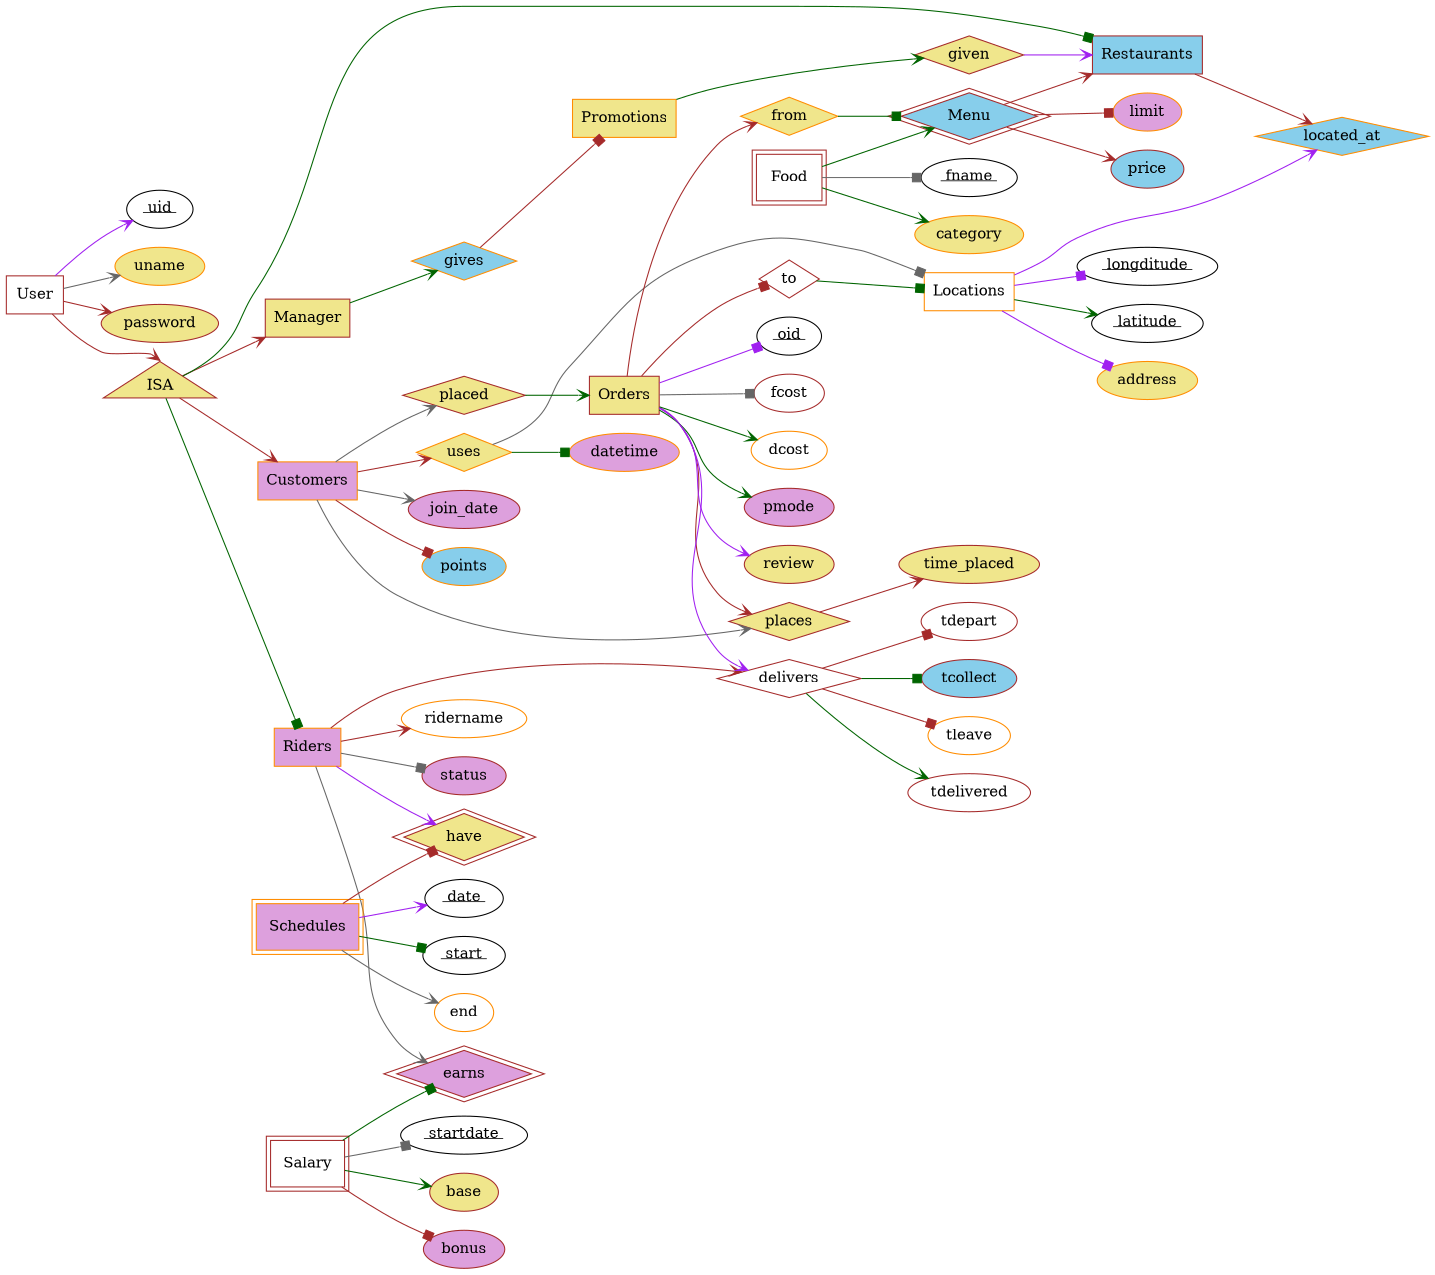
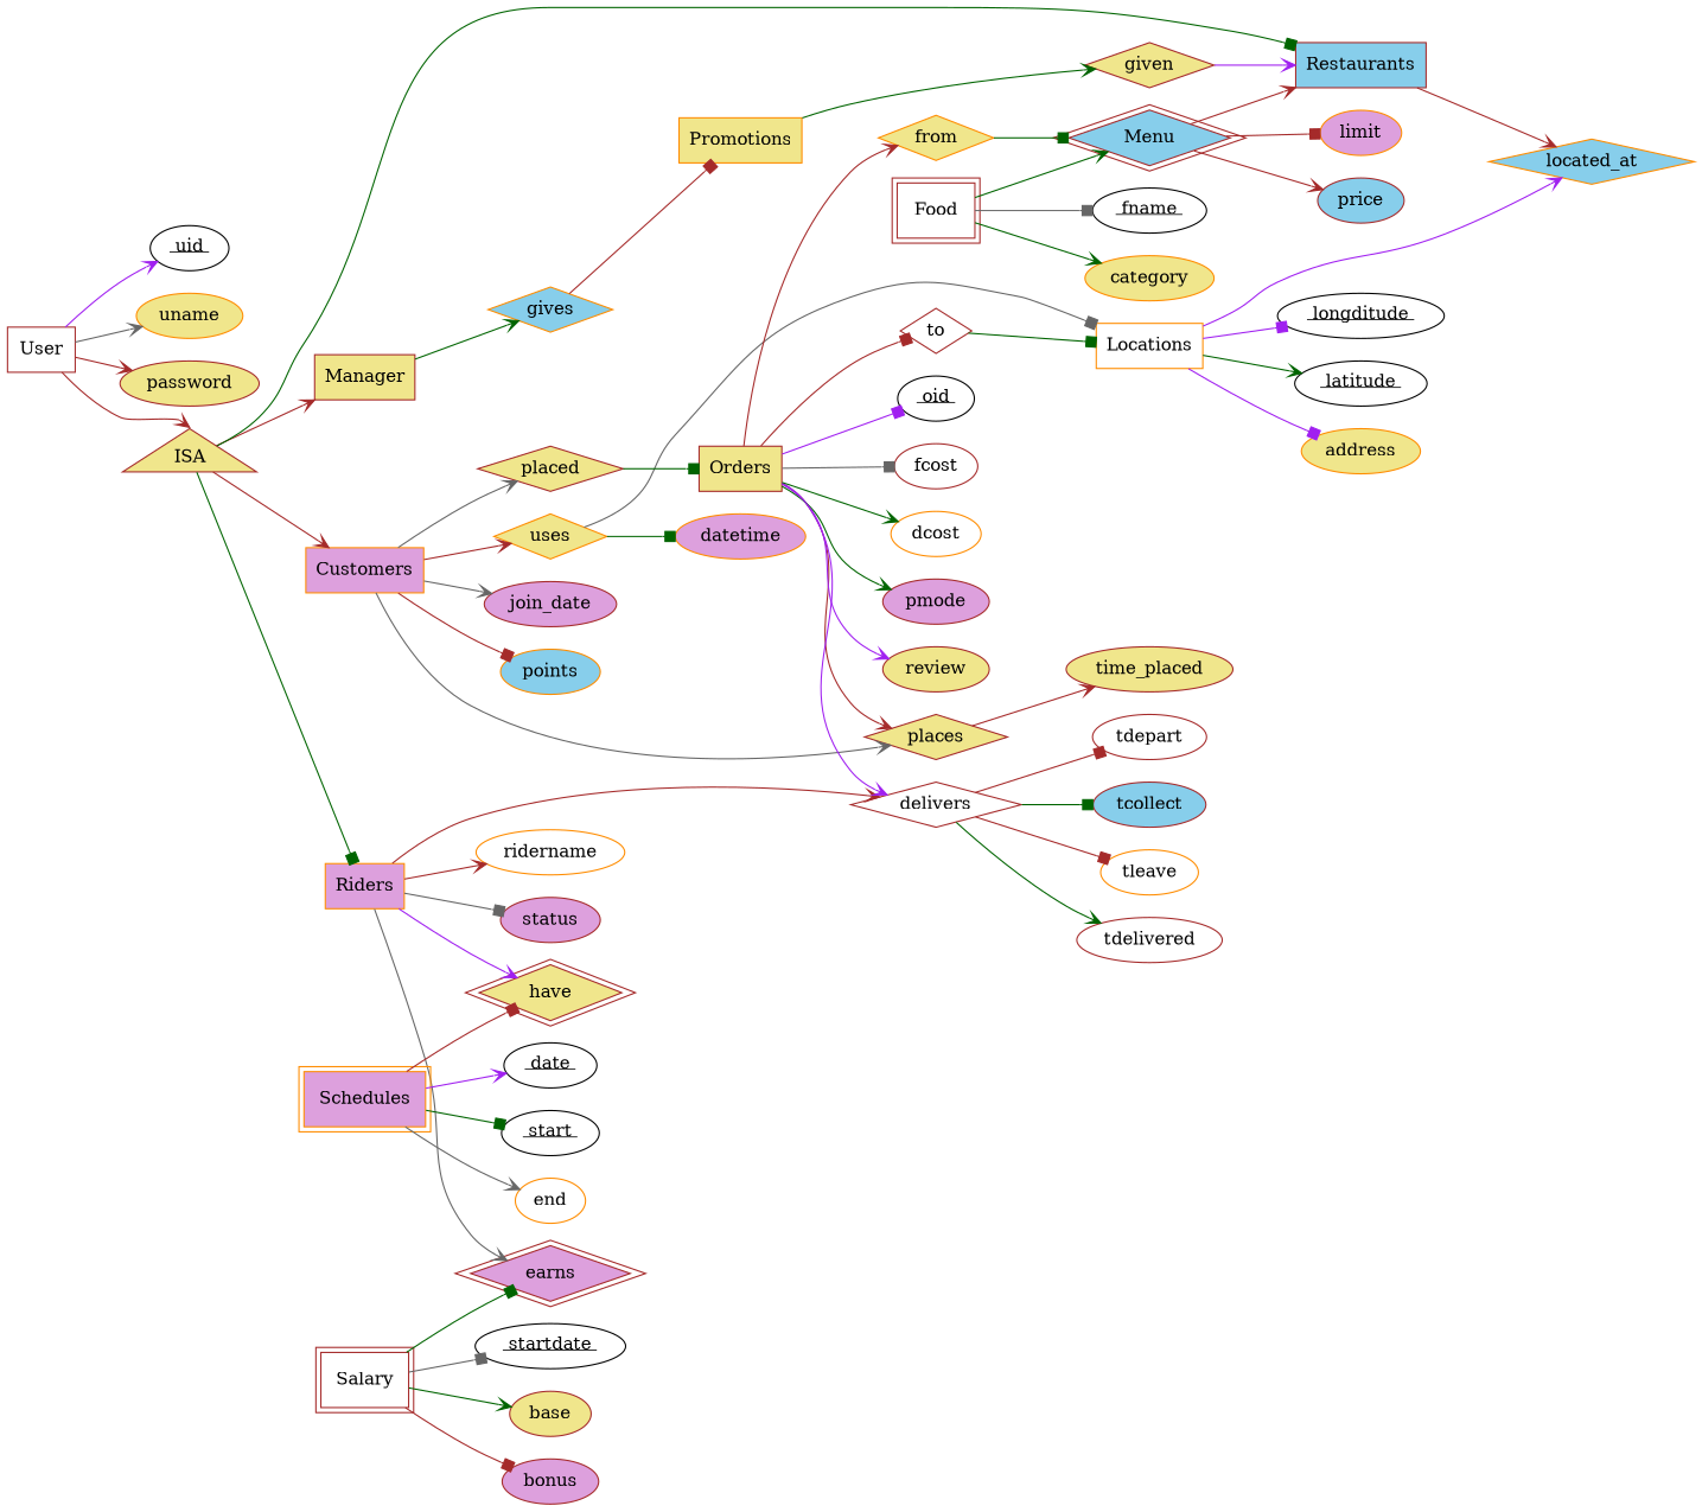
  digraph {
    rankdir=LR
    node [color=brown fillcolor=khaki style=filled]
    edge [arrowhead=vee color=brown]
    User [fillcolor=white shape=box]
    n2 [label=<<u> uid </u>> color="" fillcolor="" style=""]
    uname [color=darkorange]
    password
    ISA [shape=triangle]
    Manager [shape=box]
    Restaurants [fillcolor=skyblue shape=box]
    Customers [color=darkorange fillcolor=plum shape=box]
    Riders [color=darkorange fillcolor=plum shape=box]
    gives [color=darkorange fillcolor=skyblue shape=diamond]
    located_at [color=darkorange fillcolor=skyblue shape=diamond]
    join_date [fillcolor=plum]
    points [color=darkorange fillcolor=skyblue]
    uses [color=darkorange shape=diamond]
    placed [shape=diamond]
    places [shape=diamond]
    delivers [fillcolor=white shape=diamond]
    ridername [color=darkorange fillcolor=white]
    status [fillcolor=plum]
    have [peripheries=2 shape=diamond]
    earns [fillcolor=plum peripheries=2 shape=diamond]
    Promotions [color=darkorange shape=box]
    given [shape=diamond]
    Menu [fillcolor=skyblue peripheries=2 shape=diamond]
    limit [color=darkorange fillcolor=plum]
    price [fillcolor=skyblue]
    Food [fillcolor=white peripheries=2 shape=box]
    n28 [label=<<u> fname </u>> color="" fillcolor="" style=""]
    category [color=darkorange]
    Locations [color=darkorange fillcolor=white shape=box]
    n31 [label=<<u> longditude </u>> color="" fillcolor="" style=""]
    n32 [label=<<u> latitude </u>> color="" fillcolor="" style=""]
    address [color=darkorange]
    datetime [color=darkorange fillcolor=plum]
    Orders [shape=box]
    time_placed
    n37 [label=<<u> oid </u>> color="" fillcolor="" style=""]
    fcost [fillcolor=white]
    dcost [color=darkorange fillcolor=white]
    pmode [fillcolor=plum]
    review
    from [color=darkorange shape=diamond]
    to [fillcolor=white shape=diamond]
    tdepart [fillcolor=white]
    tcollect [fillcolor=skyblue]
    tleave [color=darkorange fillcolor=white]
    tdelivered [fillcolor=white]
    Schedules [color=darkorange fillcolor=plum peripheries=2 shape=box]
    n49 [label=<<u> date </u>> color="" fillcolor="" style=""]
    n50 [label=<<u> start </u>> color="" fillcolor="" style=""]
    end [color=darkorange fillcolor=white]
    Salary [fillcolor=white peripheries=2 shape=box]
    n53 [label=<<u> startdate </u>> color="" fillcolor="" style=""]
    base
    bonus [fillcolor=plum]
    User -> n2 [color=purple]
    User -> uname [color=gray40]
    User -> password
    User -> ISA [headport=n]
    ISA -> Manager
    ISA -> Restaurants [arrowhead=box color=darkgreen]
    ISA -> Customers
    ISA -> Riders [arrowhead=box color=darkgreen]
    Manager -> gives [color=darkgreen]
    Restaurants -> located_at
    Customers -> join_date [color=gray40]
    Customers -> points [arrowhead=box]
    Customers -> uses
    Customers -> placed [color=gray40]
    Customers -> places [color=gray40]
    Riders -> delivers
    Riders -> ridername
    Riders -> status [arrowhead=box color=gray40]
    Riders -> have [color=purple]
    Riders -> earns [color=gray40]
    gives -> Promotions [arrowhead=box]
    uses -> Locations [arrowhead=box color=gray40]
    uses -> datetime [arrowhead=box color=darkgreen]
-   placed -> Orders [color=darkgreen]
+   placed -> Orders [arrowhead=box color=darkgreen]
    places -> time_placed
    delivers -> tdepart [arrowhead=box]
    delivers -> tcollect [arrowhead=box color=darkgreen]
    delivers -> tleave [arrowhead=box]
    delivers -> tdelivered [color=darkgreen]
    Promotions -> given [color=darkgreen]
    given -> Restaurants [color=purple]
    Menu -> Restaurants
    Menu -> limit [arrowhead=box]
    Menu -> price
    Food -> Menu [color=darkgreen]
    Food -> n28 [arrowhead=box color=gray40]
    Food -> category [color=darkgreen]
    Locations -> located_at [color=purple]
    Locations -> n31 [arrowhead=box color=purple]
    Locations -> n32 [color=darkgreen]
    Locations -> address [arrowhead=box color=purple]
    Orders -> places
    Orders -> delivers [color=purple]
    Orders -> n37 [arrowhead=box color=purple]
    Orders -> fcost [arrowhead=box color=gray40]
    Orders -> dcost [color=darkgreen]
    Orders -> pmode [color=darkgreen]
    Orders -> review [color=purple]
    Orders -> from
    Orders -> to [arrowhead=box]
    from -> Menu [arrowhead=box color=darkgreen]
    to -> Locations [arrowhead=box color=darkgreen]
    Schedules -> have [arrowhead=box]
    Schedules -> n49 [color=purple]
    Schedules -> n50 [arrowhead=box color=darkgreen]
    Schedules -> end [color=gray40]
    Salary -> earns [arrowhead=box color=darkgreen]
    Salary -> n53 [arrowhead=box color=gray40]
    Salary -> base [color=darkgreen]
    Salary -> bonus [arrowhead=box]
  }
